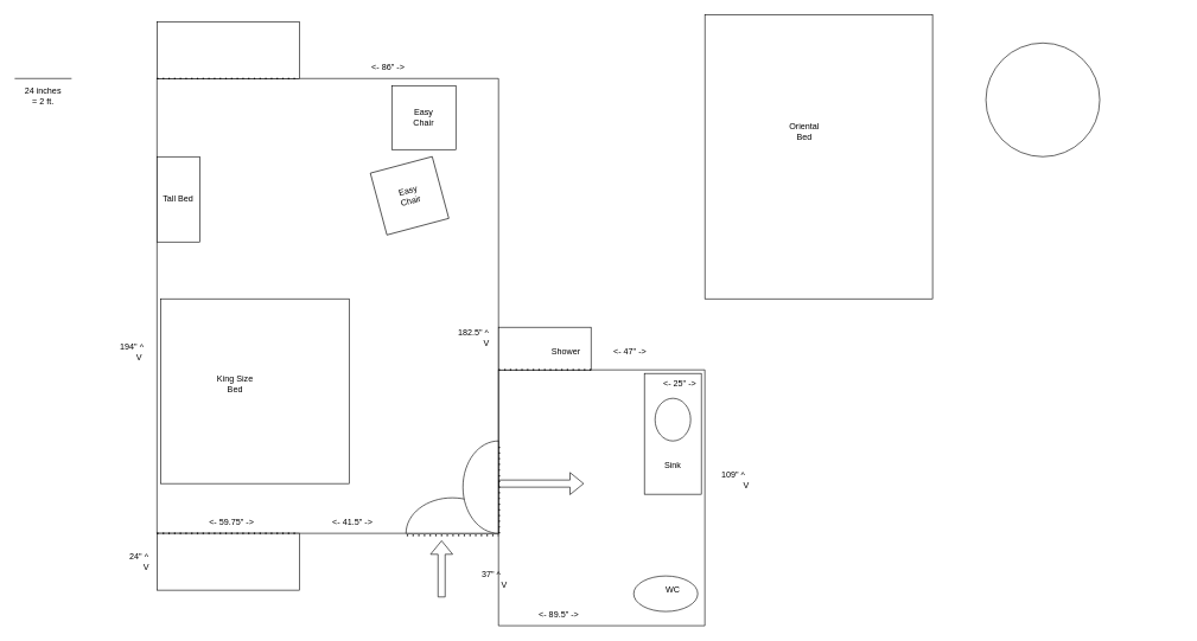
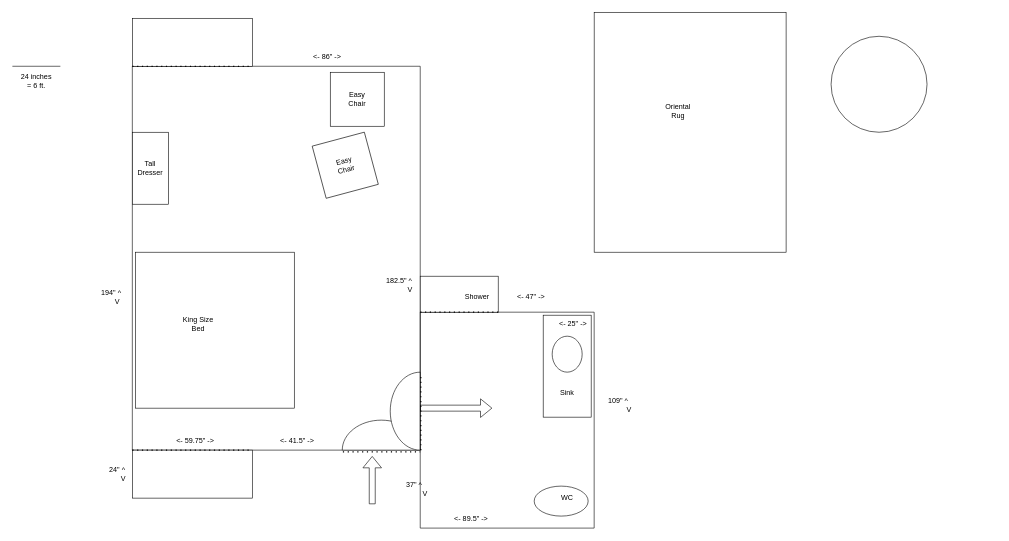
  <mxCell id="0" />
  <mxCell id="1" parent="0" />
  <mxCell id="2" value="" style="endArrow=none;html=1;rounded=0;" edge="1" parent="1"><mxGeometry width="50" height="50" relative="1" as="geometry"><mxPoint x="220" y="750" as="sourcePoint" /><mxPoint x="220" y="110" as="targetPoint" /></mxGeometry></mxCell>
  <mxCell id="3" value="" style="endArrow=none;html=1;rounded=0;" edge="1" parent="1"><mxGeometry width="50" height="50" relative="1" as="geometry"><mxPoint x="20" y="110" as="sourcePoint" /><mxPoint x="100" y="110" as="targetPoint" /></mxGeometry></mxCell>
  <mxCell id="4" value="" style="endArrow=none;html=1;rounded=0;" edge="1" parent="1"><mxGeometry width="50" height="50" relative="1" as="geometry"><mxPoint x="220" y="750" as="sourcePoint" /><mxPoint x="700" y="750" as="targetPoint" /></mxGeometry></mxCell>
  <mxCell id="5" value="" style="endArrow=none;html=1;rounded=0;" edge="1" parent="1"><mxGeometry width="50" height="50" relative="1" as="geometry"><mxPoint x="220" y="110" as="sourcePoint" /><mxPoint x="700" y="110" as="targetPoint" /></mxGeometry></mxCell>
  <mxCell id="6" value="" style="endArrow=none;html=1;rounded=0;" edge="1" parent="1"><mxGeometry width="50" height="50" relative="1" as="geometry"><mxPoint x="700" y="750" as="sourcePoint" /><mxPoint x="700" y="110" as="targetPoint" /></mxGeometry></mxCell>
- <mxCell id="7" value="24 inches = 2 ft." style="text;html=1;strokeColor=none;fillColor=none;align=center;verticalAlign=middle;whiteSpace=wrap;rounded=0;" vertex="1" parent="1"><mxGeometry x="30" y="120" width="60" height="30" as="geometry" /></mxCell>
+ <mxCell id="7" value="24 inches = 6 ft." style="text;html=1;strokeColor=none;fillColor=none;align=center;verticalAlign=middle;whiteSpace=wrap;rounded=0;" vertex="1" parent="1"><mxGeometry x="30" y="120" width="60" height="30" as="geometry" /></mxCell>
  <mxCell id="8" value="" style="endArrow=none;html=1;rounded=0;" edge="1" parent="1"><mxGeometry width="50" height="50" relative="1" as="geometry"><mxPoint x="700" y="520" as="sourcePoint" /><mxPoint x="990" y="520" as="targetPoint" /></mxGeometry></mxCell>
  <mxCell id="9" value="" style="endArrow=none;html=1;rounded=0;" edge="1" parent="1"><mxGeometry width="50" height="50" relative="1" as="geometry"><mxPoint x="990" y="880" as="sourcePoint" /><mxPoint x="990" y="520" as="targetPoint" /></mxGeometry></mxCell>
  <mxCell id="10" value="" style="rounded=0;whiteSpace=wrap;html=1;" vertex="1" parent="1"><mxGeometry x="220" y="750" width="200" height="80" as="geometry" /></mxCell>
  <mxCell id="11" value="" style="verticalLabelPosition=bottom;verticalAlign=top;html=1;shape=mxgraph.basic.half_circle;rotation=-180;" vertex="1" parent="1"><mxGeometry x="570" y="700" width="130" height="50" as="geometry" /></mxCell>
  <mxCell id="12" value="" style="verticalLabelPosition=bottom;verticalAlign=top;html=1;shape=mxgraph.basic.half_circle;rotation=90;" vertex="1" parent="1"><mxGeometry x="610" y="660" width="130" height="50" as="geometry" /></mxCell>
  <mxCell id="13" value="" style="rounded=0;whiteSpace=wrap;html=1;" vertex="1" parent="1"><mxGeometry x="220" y="30" width="200" height="80" as="geometry" /></mxCell>
  <mxCell id="14" value="&amp;lt;- 59.75&quot; -&amp;gt;" style="text;html=1;strokeColor=none;fillColor=none;align=center;verticalAlign=middle;whiteSpace=wrap;rounded=0;" vertex="1" parent="1"><mxGeometry x="280" y="720" width="90" height="30" as="geometry" /></mxCell>
  <mxCell id="15" value="&lt;div&gt;24&quot; ^&lt;/div&gt;&lt;div&gt;&amp;nbsp;&amp;nbsp;&amp;nbsp;&amp;nbsp;&amp;nbsp; V &lt;br&gt;&lt;/div&gt;" style="text;html=1;strokeColor=none;fillColor=none;align=center;verticalAlign=middle;whiteSpace=wrap;rounded=0;" vertex="1" parent="1"><mxGeometry x="150" y="775" width="90" height="30" as="geometry" /></mxCell>
  <mxCell id="16" value="&amp;lt;- 41.5&quot; -&amp;gt;" style="text;html=1;strokeColor=none;fillColor=none;align=center;verticalAlign=middle;whiteSpace=wrap;rounded=0;" vertex="1" parent="1"><mxGeometry x="450" y="720" width="90" height="30" as="geometry" /></mxCell>
  <mxCell id="17" value="&lt;div&gt;194&quot; ^&lt;/div&gt;&lt;div&gt;&amp;nbsp;&amp;nbsp;&amp;nbsp;&amp;nbsp;&amp;nbsp; V &lt;br&gt;&lt;/div&gt;" style="text;html=1;strokeColor=none;fillColor=none;align=center;verticalAlign=middle;whiteSpace=wrap;rounded=0;" vertex="1" parent="1"><mxGeometry x="140" y="480" width="90" height="30" as="geometry" /></mxCell>
  <mxCell id="18" value="&amp;lt;- 86&quot; -&amp;gt;" style="text;html=1;strokeColor=none;fillColor=none;align=center;verticalAlign=middle;whiteSpace=wrap;rounded=0;" vertex="1" parent="1"><mxGeometry x="500" y="80" width="90" height="30" as="geometry" /></mxCell>
  <mxCell id="19" value="&lt;div&gt;182.5&quot; ^&lt;/div&gt;&lt;div&gt;&amp;nbsp;&amp;nbsp;&amp;nbsp;&amp;nbsp;&amp;nbsp;&amp;nbsp;&amp;nbsp;&amp;nbsp;&amp;nbsp;&amp;nbsp; V &lt;br&gt;&lt;/div&gt;" style="text;html=1;strokeColor=none;fillColor=none;align=center;verticalAlign=middle;whiteSpace=wrap;rounded=0;" vertex="1" parent="1"><mxGeometry x="620" y="460" width="90" height="30" as="geometry" /></mxCell>
  <mxCell id="20" value="" style="endArrow=none;html=1;rounded=0;" edge="1" parent="1"><mxGeometry width="50" height="50" relative="1" as="geometry"><mxPoint x="700" y="880" as="sourcePoint" /><mxPoint x="700" y="520" as="targetPoint" /></mxGeometry></mxCell>
  <mxCell id="21" value="" style="endArrow=none;html=1;rounded=0;" edge="1" parent="1"><mxGeometry width="50" height="50" relative="1" as="geometry"><mxPoint x="990" y="880" as="sourcePoint" /><mxPoint x="700" y="880" as="targetPoint" /></mxGeometry></mxCell>
  <mxCell id="22" value="" style="rounded=0;whiteSpace=wrap;html=1;" vertex="1" parent="1"><mxGeometry x="700" y="460" width="130" height="60" as="geometry" /></mxCell>
  <mxCell id="23" value="" style="rounded=0;whiteSpace=wrap;html=1;rotation=90;" vertex="1" parent="1"><mxGeometry x="860" y="570" width="170" height="80" as="geometry" /></mxCell>
  <mxCell id="24" value="" style="ellipse;whiteSpace=wrap;html=1;" vertex="1" parent="1"><mxGeometry x="890" y="810" width="90" height="50" as="geometry" /></mxCell>
  <mxCell id="25" value="WC" style="text;html=1;strokeColor=none;fillColor=none;align=center;verticalAlign=middle;whiteSpace=wrap;rounded=0;" vertex="1" parent="1"><mxGeometry x="915" y="815" width="60" height="30" as="geometry" /></mxCell>
  <mxCell id="26" value="" style="endArrow=none;dashed=1;html=1;dashPattern=1 3;strokeWidth=2;rounded=0;entryX=0.015;entryY=-0.02;entryDx=0;entryDy=0;entryPerimeter=0;" edge="1" parent="1" target="12"><mxGeometry width="50" height="50" relative="1" as="geometry"><mxPoint x="701" y="750" as="sourcePoint" /><mxPoint x="650" y="570" as="targetPoint" /></mxGeometry></mxCell>
  <mxCell id="27" value="" style="endArrow=none;dashed=1;html=1;dashPattern=1 3;strokeWidth=2;rounded=0;exitX=0.992;exitY=-0.06;exitDx=0;exitDy=0;exitPerimeter=0;" edge="1" parent="1" source="11"><mxGeometry width="50" height="50" relative="1" as="geometry"><mxPoint x="600" y="620" as="sourcePoint" /><mxPoint x="700" y="753" as="targetPoint" /></mxGeometry></mxCell>
  <mxCell id="28" value="" style="endArrow=none;dashed=1;html=1;dashPattern=1 3;strokeWidth=2;rounded=0;entryX=1;entryY=1;entryDx=0;entryDy=0;" edge="1" parent="1" target="22"><mxGeometry width="50" height="50" relative="1" as="geometry"><mxPoint x="700" y="520" as="sourcePoint" /><mxPoint x="650" y="570" as="targetPoint" /></mxGeometry></mxCell>
  <mxCell id="29" value="" style="endArrow=none;dashed=1;html=1;dashPattern=1 3;strokeWidth=2;rounded=0;exitX=0;exitY=0;exitDx=0;exitDy=0;entryX=1;entryY=0;entryDx=0;entryDy=0;" edge="1" parent="1" source="10" target="10"><mxGeometry width="50" height="50" relative="1" as="geometry"><mxPoint x="600" y="600" as="sourcePoint" /><mxPoint x="650" y="550" as="targetPoint" /></mxGeometry></mxCell>
  <mxCell id="30" value="" style="endArrow=none;dashed=1;html=1;dashPattern=1 3;strokeWidth=2;rounded=0;exitX=0;exitY=1;exitDx=0;exitDy=0;" edge="1" parent="1" source="13"><mxGeometry width="50" height="50" relative="1" as="geometry"><mxPoint x="600" y="290" as="sourcePoint" /><mxPoint x="420" y="110" as="targetPoint" /></mxGeometry></mxCell>
  <mxCell id="31" value="&lt;div&gt;Shower&lt;/div&gt;" style="text;html=1;strokeColor=none;fillColor=none;align=center;verticalAlign=middle;whiteSpace=wrap;rounded=0;" vertex="1" parent="1"><mxGeometry x="765" y="480" width="60" height="30" as="geometry" /></mxCell>
  <mxCell id="32" value="Sink" style="text;html=1;strokeColor=none;fillColor=none;align=center;verticalAlign=middle;whiteSpace=wrap;rounded=0;" vertex="1" parent="1"><mxGeometry x="915" y="640" width="60" height="30" as="geometry" /></mxCell>
  <mxCell id="33" value="" style="ellipse;whiteSpace=wrap;html=1;rotation=90;" vertex="1" parent="1"><mxGeometry x="915" y="565" width="60" height="50" as="geometry" /></mxCell>
  <mxCell id="34" value="" style="shape=flexArrow;endArrow=classic;html=1;rounded=0;" edge="1" parent="1"><mxGeometry width="50" height="50" relative="1" as="geometry"><mxPoint x="620" y="840" as="sourcePoint" /><mxPoint x="620" y="760" as="targetPoint" /></mxGeometry></mxCell>
  <mxCell id="35" value="" style="shape=flexArrow;endArrow=classic;html=1;rounded=0;" edge="1" parent="1"><mxGeometry width="50" height="50" relative="1" as="geometry"><mxPoint x="700" y="680" as="sourcePoint" /><mxPoint x="820" y="680" as="targetPoint" /></mxGeometry></mxCell>
  <mxCell id="36" value="&amp;lt;- 89.5&quot; -&amp;gt;" style="text;html=1;strokeColor=none;fillColor=none;align=center;verticalAlign=middle;whiteSpace=wrap;rounded=0;" vertex="1" parent="1"><mxGeometry x="740" y="850" width="90" height="30" as="geometry" /></mxCell>
  <mxCell id="37" value="&amp;lt;- 47&quot; -&amp;gt;" style="text;html=1;strokeColor=none;fillColor=none;align=center;verticalAlign=middle;whiteSpace=wrap;rounded=0;" vertex="1" parent="1"><mxGeometry x="840" y="480" width="90" height="30" as="geometry" /></mxCell>
  <mxCell id="38" value="&amp;lt;- 25&quot; -&amp;gt;" style="text;html=1;strokeColor=none;fillColor=none;align=center;verticalAlign=middle;whiteSpace=wrap;rounded=0;" vertex="1" parent="1"><mxGeometry x="910" y="525" width="90" height="30" as="geometry" /></mxCell>
  <mxCell id="39" value="&lt;div&gt;109&quot; ^&lt;/div&gt;&lt;div&gt;&amp;nbsp;&amp;nbsp;&amp;nbsp;&amp;nbsp;&amp;nbsp;&amp;nbsp;&amp;nbsp;&amp;nbsp;&amp;nbsp;&amp;nbsp; V &lt;br&gt;&lt;/div&gt;" style="text;html=1;strokeColor=none;fillColor=none;align=center;verticalAlign=middle;whiteSpace=wrap;rounded=0;" vertex="1" parent="1"><mxGeometry x="985" y="660" width="90" height="30" as="geometry" /></mxCell>
  <mxCell id="40" value="&lt;div&gt;37&quot; ^&lt;/div&gt;&lt;div&gt;&amp;nbsp;&amp;nbsp;&amp;nbsp;&amp;nbsp;&amp;nbsp;&amp;nbsp;&amp;nbsp;&amp;nbsp;&amp;nbsp;&amp;nbsp; V &lt;br&gt;&lt;/div&gt;" style="text;html=1;strokeColor=none;fillColor=none;align=center;verticalAlign=middle;whiteSpace=wrap;rounded=0;" vertex="1" parent="1"><mxGeometry x="645" y="800" width="90" height="30" as="geometry" /></mxCell>
  <mxCell id="41" value="" style="group" vertex="1" connectable="0" parent="1"><mxGeometry x="220" y="220" width="60" height="120" as="geometry" /></mxCell>
  <mxCell id="42" value="" style="rounded=0;whiteSpace=wrap;html=1;" vertex="1" parent="41"><mxGeometry width="60" height="120" as="geometry" /></mxCell>
- <mxCell id="43" value="Tall Bed" style="text;html=1;strokeColor=none;fillColor=none;align=center;verticalAlign=middle;whiteSpace=wrap;rounded=0;" vertex="1" parent="41"><mxGeometry y="45" width="60" height="30" as="geometry" /></mxCell>
+ <mxCell id="43" value="Tall Dresser" style="text;html=1;strokeColor=none;fillColor=none;align=center;verticalAlign=middle;whiteSpace=wrap;rounded=0;" vertex="1" parent="41"><mxGeometry y="45" width="60" height="30" as="geometry" /></mxCell>
  <mxCell id="44" value="" style="group" vertex="1" connectable="0" parent="1"><mxGeometry x="225" y="420" width="375" height="260" as="geometry" /></mxCell>
  <mxCell id="45" value="" style="rounded=0;whiteSpace=wrap;html=1;" vertex="1" parent="44"><mxGeometry width="265" height="260" as="geometry" /></mxCell>
  <mxCell id="46" value="King Size Bed" style="text;html=1;strokeColor=none;fillColor=none;align=center;verticalAlign=middle;whiteSpace=wrap;rounded=0;" vertex="1" parent="44"><mxGeometry x="75" y="105" width="60" height="30" as="geometry" /></mxCell>
  <mxCell id="47" value="" style="group;rotation=-15;" vertex="1" connectable="0" parent="1"><mxGeometry x="530" y="230" width="90" height="90" as="geometry" /></mxCell>
  <mxCell id="48" value="" style="whiteSpace=wrap;html=1;aspect=fixed;movable=1;resizable=1;rotatable=1;deletable=1;editable=1;locked=0;connectable=1;rotation=-15;" vertex="1" parent="47"><mxGeometry width="90" height="90" as="geometry" /></mxCell>
  <mxCell id="49" value="Easy Chair" style="text;html=1;strokeColor=none;fillColor=none;align=center;verticalAlign=middle;whiteSpace=wrap;rounded=0;movable=1;resizable=1;rotatable=1;deletable=1;editable=1;locked=0;connectable=1;rotation=-15;" vertex="1" parent="47"><mxGeometry x="15" y="30" width="60" height="30" as="geometry" /></mxCell>
  <mxCell id="50" value="" style="group" vertex="1" connectable="0" parent="1"><mxGeometry x="550" y="120" width="90" height="90" as="geometry" /></mxCell>
  <mxCell id="51" value="" style="whiteSpace=wrap;html=1;aspect=fixed;movable=1;resizable=1;rotatable=1;deletable=1;editable=1;locked=0;connectable=1;" vertex="1" parent="50"><mxGeometry width="90" height="90" as="geometry" /></mxCell>
  <mxCell id="52" value="Easy Chair" style="text;html=1;strokeColor=none;fillColor=none;align=center;verticalAlign=middle;whiteSpace=wrap;rounded=0;movable=1;resizable=1;rotatable=1;deletable=1;editable=1;locked=0;connectable=1;" vertex="1" parent="50"><mxGeometry x="15" y="30" width="60" height="30" as="geometry" /></mxCell>
  <mxCell id="53" value="" style="group" vertex="1" connectable="0" parent="1"><mxGeometry x="1340" y="80" width="320" height="400" as="geometry" /></mxCell>
  <mxCell id="54" value="" style="group" vertex="1" connectable="0" parent="53"><mxGeometry y="-40" width="235" height="180" as="geometry" /></mxCell>
  <mxCell id="55" value="" style="group" vertex="1" connectable="0" parent="54"><mxGeometry x="45" y="20" width="160" height="160" as="geometry" /></mxCell>
  <mxCell id="56" value="" style="ellipse;whiteSpace=wrap;html=1;aspect=fixed;" vertex="1" parent="55"><mxGeometry width="160" height="160" as="geometry" /></mxCell>
  <mxCell id="57" value="" style="group" vertex="1" connectable="0" parent="1"><mxGeometry x="990" y="20" width="320" height="400" as="geometry" /></mxCell>
  <mxCell id="58" value="" style="rounded=0;whiteSpace=wrap;html=1;" vertex="1" parent="57"><mxGeometry width="320" height="400" as="geometry" /></mxCell>
- <mxCell id="59" value="Oriental Bed" style="text;html=1;strokeColor=none;fillColor=none;align=center;verticalAlign=middle;whiteSpace=wrap;rounded=0;" vertex="1" parent="57"><mxGeometry x="110" y="150" width="60" height="30" as="geometry" /></mxCell>
+ <mxCell id="59" value="Oriental Rug" style="text;html=1;strokeColor=none;fillColor=none;align=center;verticalAlign=middle;whiteSpace=wrap;rounded=0;" vertex="1" parent="57"><mxGeometry x="110" y="150" width="60" height="30" as="geometry" /></mxCell>
